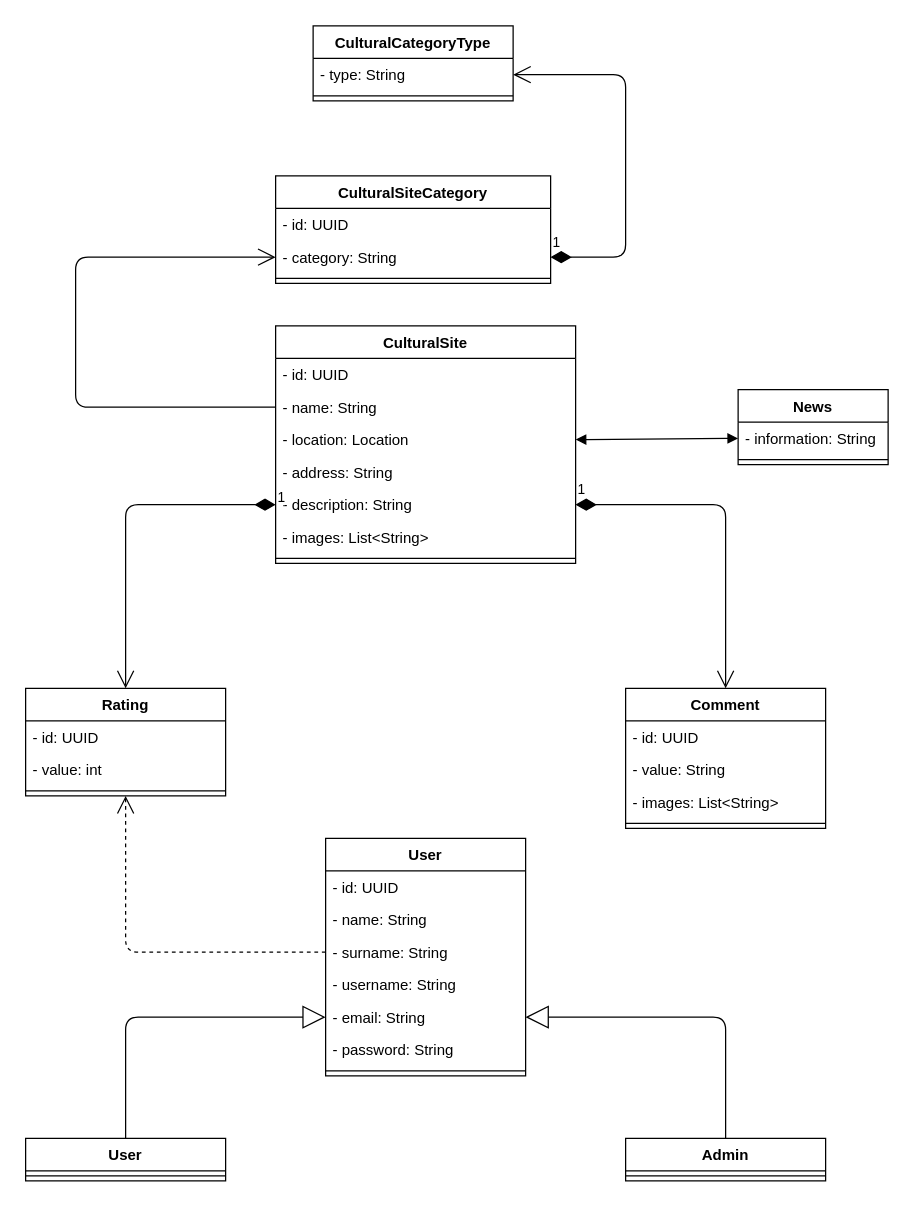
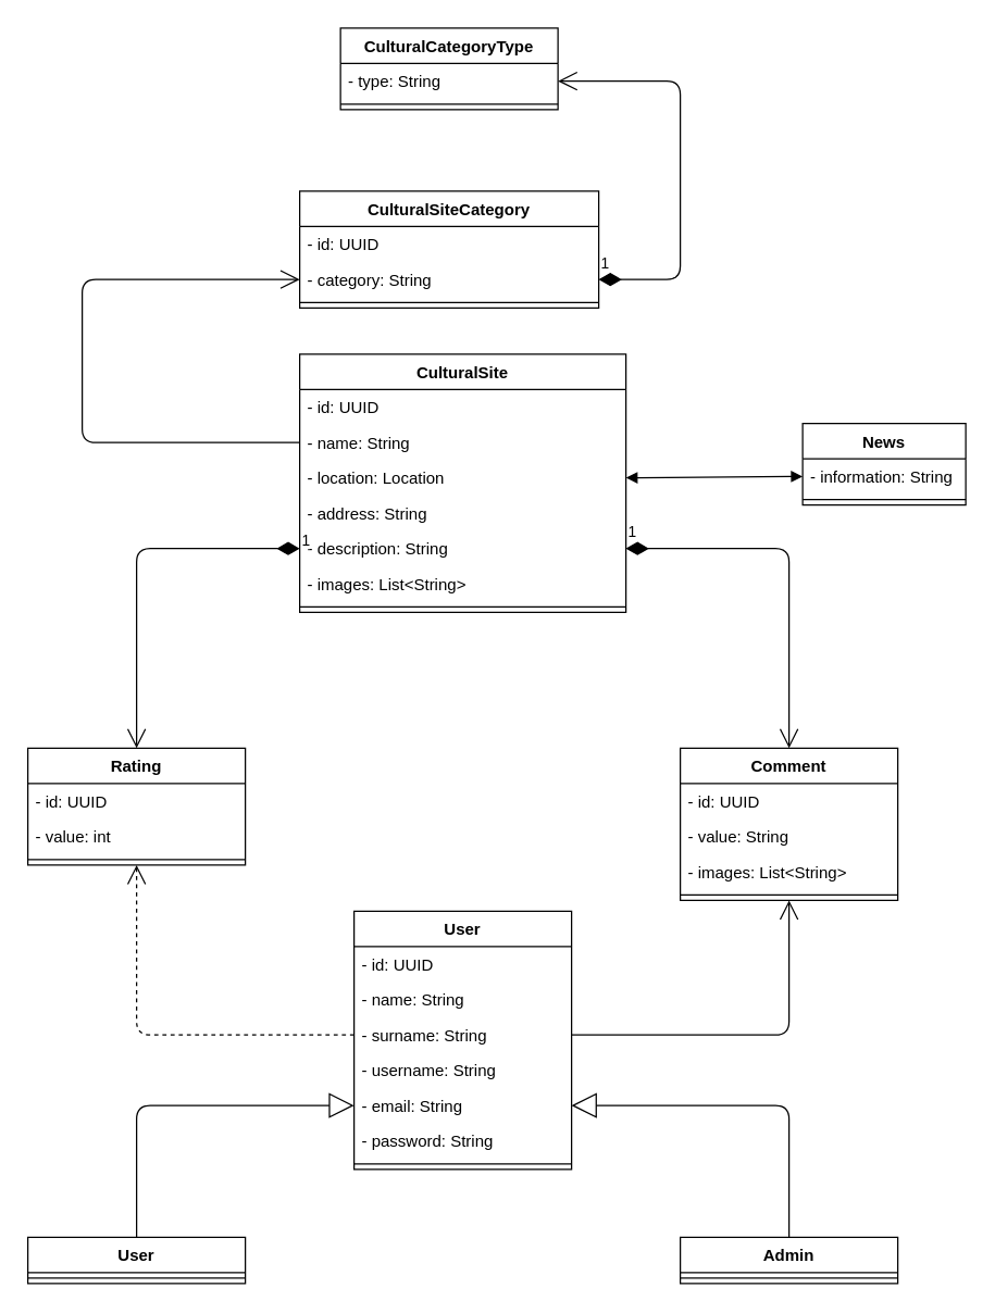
  <mxCell id="0" />
  <mxCell id="1" parent="0" />
  <mxCell id="2" value="CulturalSite" style="swimlane;fontStyle=1;align=center;verticalAlign=top;childLayout=stackLayout;horizontal=1;startSize=26;horizontalStack=0;resizeParent=1;resizeParentMax=0;resizeLast=0;collapsible=1;marginBottom=0;" parent="1" vertex="1"><mxGeometry x="220" y="260" width="240" height="190" as="geometry" /></mxCell>
  <mxCell id="3" value="- id: UUID" style="text;strokeColor=none;fillColor=none;align=left;verticalAlign=top;spacingLeft=4;spacingRight=4;overflow=hidden;rotatable=0;points=[[0,0.5],[1,0.5]];portConstraint=eastwest;" parent="2" vertex="1"><mxGeometry y="26" width="240" height="26" as="geometry" /></mxCell>
  <mxCell id="4" value="- name: String" style="text;strokeColor=none;fillColor=none;align=left;verticalAlign=top;spacingLeft=4;spacingRight=4;overflow=hidden;rotatable=0;points=[[0,0.5],[1,0.5]];portConstraint=eastwest;" parent="2" vertex="1"><mxGeometry y="52" width="240" height="26" as="geometry" /></mxCell>
  <mxCell id="5" value="- location: Location" style="text;strokeColor=none;fillColor=none;align=left;verticalAlign=top;spacingLeft=4;spacingRight=4;overflow=hidden;rotatable=0;points=[[0,0.5],[1,0.5]];portConstraint=eastwest;" parent="2" vertex="1"><mxGeometry y="78" width="240" height="26" as="geometry" /></mxCell>
  <mxCell id="6" value="- address: String" style="text;strokeColor=none;fillColor=none;align=left;verticalAlign=top;spacingLeft=4;spacingRight=4;overflow=hidden;rotatable=0;points=[[0,0.5],[1,0.5]];portConstraint=eastwest;" parent="2" vertex="1"><mxGeometry y="104" width="240" height="26" as="geometry" /></mxCell>
  <mxCell id="7" value="- description: String" style="text;strokeColor=none;fillColor=none;align=left;verticalAlign=top;spacingLeft=4;spacingRight=4;overflow=hidden;rotatable=0;points=[[0,0.5],[1,0.5]];portConstraint=eastwest;" parent="2" vertex="1"><mxGeometry y="130" width="240" height="26" as="geometry" /></mxCell>
  <mxCell id="8" value="- images: List&lt;String&gt;" style="text;strokeColor=none;fillColor=none;align=left;verticalAlign=top;spacingLeft=4;spacingRight=4;overflow=hidden;rotatable=0;points=[[0,0.5],[1,0.5]];portConstraint=eastwest;" parent="2" vertex="1"><mxGeometry y="156" width="240" height="26" as="geometry" /></mxCell>
  <mxCell id="9" value="" style="line;strokeWidth=1;fillColor=none;align=left;verticalAlign=middle;spacingTop=-1;spacingLeft=3;spacingRight=3;rotatable=0;labelPosition=right;points=[];portConstraint=eastwest;" parent="2" vertex="1"><mxGeometry y="182" width="240" height="8" as="geometry" /></mxCell>
  <mxCell id="10" value="CulturalSiteCategory" style="swimlane;fontStyle=1;align=center;verticalAlign=top;childLayout=stackLayout;horizontal=1;startSize=26;horizontalStack=0;resizeParent=1;resizeParentMax=0;resizeLast=0;collapsible=1;marginBottom=0;" parent="1" vertex="1"><mxGeometry x="220" y="140" width="220" height="86" as="geometry" /></mxCell>
  <mxCell id="11" value="- id: UUID" style="text;strokeColor=none;fillColor=none;align=left;verticalAlign=top;spacingLeft=4;spacingRight=4;overflow=hidden;rotatable=0;points=[[0,0.5],[1,0.5]];portConstraint=eastwest;" vertex="1" parent="10"><mxGeometry y="26" width="220" height="26" as="geometry" /></mxCell>
  <mxCell id="12" value="- category: String" style="text;strokeColor=none;fillColor=none;align=left;verticalAlign=top;spacingLeft=4;spacingRight=4;overflow=hidden;rotatable=0;points=[[0,0.5],[1,0.5]];portConstraint=eastwest;" parent="10" vertex="1"><mxGeometry y="52" width="220" height="26" as="geometry" /></mxCell>
  <mxCell id="13" value="" style="line;strokeWidth=1;fillColor=none;align=left;verticalAlign=middle;spacingTop=-1;spacingLeft=3;spacingRight=3;rotatable=0;labelPosition=right;points=[];portConstraint=eastwest;" parent="10" vertex="1"><mxGeometry y="78" width="220" height="8" as="geometry" /></mxCell>
  <mxCell id="14" value="Rating" style="swimlane;fontStyle=1;align=center;verticalAlign=top;childLayout=stackLayout;horizontal=1;startSize=26;horizontalStack=0;resizeParent=1;resizeParentMax=0;resizeLast=0;collapsible=1;marginBottom=0;" parent="1" vertex="1"><mxGeometry x="20" y="550" width="160" height="86" as="geometry" /></mxCell>
  <mxCell id="15" value="- id: UUID" style="text;strokeColor=none;fillColor=none;align=left;verticalAlign=top;spacingLeft=4;spacingRight=4;overflow=hidden;rotatable=0;points=[[0,0.5],[1,0.5]];portConstraint=eastwest;" parent="14" vertex="1"><mxGeometry y="26" width="160" height="26" as="geometry" /></mxCell>
  <mxCell id="16" value="- value: int" style="text;strokeColor=none;fillColor=none;align=left;verticalAlign=top;spacingLeft=4;spacingRight=4;overflow=hidden;rotatable=0;points=[[0,0.5],[1,0.5]];portConstraint=eastwest;" parent="14" vertex="1"><mxGeometry y="52" width="160" height="26" as="geometry" /></mxCell>
  <mxCell id="17" value="" style="line;strokeWidth=1;fillColor=none;align=left;verticalAlign=middle;spacingTop=-1;spacingLeft=3;spacingRight=3;rotatable=0;labelPosition=right;points=[];portConstraint=eastwest;" parent="14" vertex="1"><mxGeometry y="78" width="160" height="8" as="geometry" /></mxCell>
  <mxCell id="18" value="1" style="endArrow=open;html=1;endSize=12;startArrow=diamondThin;startSize=14;startFill=1;edgeStyle=orthogonalEdgeStyle;align=left;verticalAlign=bottom;exitX=0;exitY=0.5;exitDx=0;exitDy=0;entryX=0.5;entryY=0;entryDx=0;entryDy=0;" parent="1" source="7" target="14" edge="1"><mxGeometry x="-1" y="3" relative="1" as="geometry"><mxPoint x="210" y="455" as="sourcePoint" /><mxPoint x="210" y="610" as="targetPoint" /></mxGeometry></mxCell>
  <mxCell id="19" value="Comment" style="swimlane;fontStyle=1;align=center;verticalAlign=top;childLayout=stackLayout;horizontal=1;startSize=26;horizontalStack=0;resizeParent=1;resizeParentMax=0;resizeLast=0;collapsible=1;marginBottom=0;" parent="1" vertex="1"><mxGeometry x="500" y="550" width="160" height="112" as="geometry" /></mxCell>
  <mxCell id="20" value="- id: UUID" style="text;strokeColor=none;fillColor=none;align=left;verticalAlign=top;spacingLeft=4;spacingRight=4;overflow=hidden;rotatable=0;points=[[0,0.5],[1,0.5]];portConstraint=eastwest;" parent="19" vertex="1"><mxGeometry y="26" width="160" height="26" as="geometry" /></mxCell>
  <mxCell id="21" value="- value: String&#10;" style="text;strokeColor=none;fillColor=none;align=left;verticalAlign=top;spacingLeft=4;spacingRight=4;overflow=hidden;rotatable=0;points=[[0,0.5],[1,0.5]];portConstraint=eastwest;" parent="19" vertex="1"><mxGeometry y="52" width="160" height="26" as="geometry" /></mxCell>
  <mxCell id="22" value="- images: List&lt;String&gt;" style="text;strokeColor=none;fillColor=none;align=left;verticalAlign=top;spacingLeft=4;spacingRight=4;overflow=hidden;rotatable=0;points=[[0,0.5],[1,0.5]];portConstraint=eastwest;" parent="19" vertex="1"><mxGeometry y="78" width="160" height="26" as="geometry" /></mxCell>
  <mxCell id="23" value="" style="line;strokeWidth=1;fillColor=none;align=left;verticalAlign=middle;spacingTop=-1;spacingLeft=3;spacingRight=3;rotatable=0;labelPosition=right;points=[];portConstraint=eastwest;" parent="19" vertex="1"><mxGeometry y="104" width="160" height="8" as="geometry" /></mxCell>
  <mxCell id="24" value="1" style="endArrow=open;html=1;endSize=12;startArrow=diamondThin;startSize=14;startFill=1;edgeStyle=orthogonalEdgeStyle;align=left;verticalAlign=bottom;exitX=1;exitY=0.5;exitDx=0;exitDy=0;entryX=0.5;entryY=0;entryDx=0;entryDy=0;" parent="1" source="7" target="19" edge="1"><mxGeometry x="-1" y="3" relative="1" as="geometry"><mxPoint x="450" y="455" as="sourcePoint" /><mxPoint x="610" y="610" as="targetPoint" /></mxGeometry></mxCell>
  <mxCell id="25" value="User" style="swimlane;fontStyle=1;align=center;verticalAlign=top;childLayout=stackLayout;horizontal=1;startSize=26;horizontalStack=0;resizeParent=1;resizeParentMax=0;resizeLast=0;collapsible=1;marginBottom=0;" parent="1" vertex="1"><mxGeometry x="260" y="670" width="160" height="190" as="geometry" /></mxCell>
  <mxCell id="26" value="- id: UUID" style="text;strokeColor=none;fillColor=none;align=left;verticalAlign=top;spacingLeft=4;spacingRight=4;overflow=hidden;rotatable=0;points=[[0,0.5],[1,0.5]];portConstraint=eastwest;" parent="25" vertex="1"><mxGeometry y="26" width="160" height="26" as="geometry" /></mxCell>
  <mxCell id="27" value="- name: String" style="text;strokeColor=none;fillColor=none;align=left;verticalAlign=top;spacingLeft=4;spacingRight=4;overflow=hidden;rotatable=0;points=[[0,0.5],[1,0.5]];portConstraint=eastwest;" parent="25" vertex="1"><mxGeometry y="52" width="160" height="26" as="geometry" /></mxCell>
  <mxCell id="28" value="- surname: String" style="text;strokeColor=none;fillColor=none;align=left;verticalAlign=top;spacingLeft=4;spacingRight=4;overflow=hidden;rotatable=0;points=[[0,0.5],[1,0.5]];portConstraint=eastwest;" parent="25" vertex="1"><mxGeometry y="78" width="160" height="26" as="geometry" /></mxCell>
  <mxCell id="29" value="- username: String" style="text;strokeColor=none;fillColor=none;align=left;verticalAlign=top;spacingLeft=4;spacingRight=4;overflow=hidden;rotatable=0;points=[[0,0.5],[1,0.5]];portConstraint=eastwest;" parent="25" vertex="1"><mxGeometry y="104" width="160" height="26" as="geometry" /></mxCell>
  <mxCell id="30" value="- email: String" style="text;strokeColor=none;fillColor=none;align=left;verticalAlign=top;spacingLeft=4;spacingRight=4;overflow=hidden;rotatable=0;points=[[0,0.5],[1,0.5]];portConstraint=eastwest;" parent="25" vertex="1"><mxGeometry y="130" width="160" height="26" as="geometry" /></mxCell>
  <mxCell id="31" value="- password: String" style="text;strokeColor=none;fillColor=none;align=left;verticalAlign=top;spacingLeft=4;spacingRight=4;overflow=hidden;rotatable=0;points=[[0,0.5],[1,0.5]];portConstraint=eastwest;" parent="25" vertex="1"><mxGeometry y="156" width="160" height="26" as="geometry" /></mxCell>
  <mxCell id="32" value="" style="line;strokeWidth=1;fillColor=none;align=left;verticalAlign=middle;spacingTop=-1;spacingLeft=3;spacingRight=3;rotatable=0;labelPosition=right;points=[];portConstraint=eastwest;" parent="25" vertex="1"><mxGeometry y="182" width="160" height="8" as="geometry" /></mxCell>
  <mxCell id="33" value="News" style="swimlane;fontStyle=1;align=center;verticalAlign=top;childLayout=stackLayout;horizontal=1;startSize=26;horizontalStack=0;resizeParent=1;resizeParentMax=0;resizeLast=0;collapsible=1;marginBottom=0;" parent="1" vertex="1"><mxGeometry x="590" y="311" width="120" height="60" as="geometry" /></mxCell>
  <mxCell id="34" value="- information: String" style="text;strokeColor=none;fillColor=none;align=left;verticalAlign=top;spacingLeft=4;spacingRight=4;overflow=hidden;rotatable=0;points=[[0,0.5],[1,0.5]];portConstraint=eastwest;" parent="33" vertex="1"><mxGeometry y="26" width="120" height="26" as="geometry" /></mxCell>
  <mxCell id="35" value="" style="line;strokeWidth=1;fillColor=none;align=left;verticalAlign=middle;spacingTop=-1;spacingLeft=3;spacingRight=3;rotatable=0;labelPosition=right;points=[];portConstraint=eastwest;" parent="33" vertex="1"><mxGeometry y="52" width="120" height="8" as="geometry" /></mxCell>
  <mxCell id="36" value="" style="endArrow=block;startArrow=block;endFill=1;startFill=1;html=1;exitX=1;exitY=0.5;exitDx=0;exitDy=0;entryX=0;entryY=0.5;entryDx=0;entryDy=0;" parent="1" target="34" edge="1" source="5"><mxGeometry width="160" relative="1" as="geometry"><mxPoint x="490" y="354.5" as="sourcePoint" /><mxPoint x="570" y="350" as="targetPoint" /></mxGeometry></mxCell>
  <mxCell id="37" value="CulturalCategoryType" style="swimlane;fontStyle=1;align=center;verticalAlign=top;childLayout=stackLayout;horizontal=1;startSize=26;horizontalStack=0;resizeParent=1;resizeParentMax=0;resizeLast=0;collapsible=1;marginBottom=0;" vertex="1" parent="1"><mxGeometry x="250" y="20" width="160" height="60" as="geometry" /></mxCell>
  <mxCell id="38" value="- type: String" style="text;strokeColor=none;fillColor=none;align=left;verticalAlign=top;spacingLeft=4;spacingRight=4;overflow=hidden;rotatable=0;points=[[0,0.5],[1,0.5]];portConstraint=eastwest;" vertex="1" parent="37"><mxGeometry y="26" width="160" height="26" as="geometry" /></mxCell>
  <mxCell id="39" value="" style="line;strokeWidth=1;fillColor=none;align=left;verticalAlign=middle;spacingTop=-1;spacingLeft=3;spacingRight=3;rotatable=0;labelPosition=right;points=[];portConstraint=eastwest;" vertex="1" parent="37"><mxGeometry y="52" width="160" height="8" as="geometry" /></mxCell>
  <mxCell id="40" value="" style="endArrow=open;endFill=1;endSize=12;html=1;entryX=0;entryY=0.5;entryDx=0;entryDy=0;exitX=0;exitY=0.5;exitDx=0;exitDy=0;" edge="1" parent="1" source="4" target="12"><mxGeometry width="160" relative="1" as="geometry"><mxPoint x="260" y="260" as="sourcePoint" /><mxPoint x="490" y="111" as="targetPoint" /><Array as="points"><mxPoint x="60" y="325" /><mxPoint x="60" y="205" /></Array></mxGeometry></mxCell>
  <mxCell id="41" value="1" style="endArrow=open;html=1;endSize=12;startArrow=diamondThin;startSize=14;startFill=1;edgeStyle=orthogonalEdgeStyle;align=left;verticalAlign=bottom;exitX=1;exitY=0.5;exitDx=0;exitDy=0;entryX=1;entryY=0.5;entryDx=0;entryDy=0;" edge="1" parent="1" source="12" target="38"><mxGeometry x="-1" y="3" relative="1" as="geometry"><mxPoint x="530" y="182.5" as="sourcePoint" /><mxPoint x="690" y="182.5" as="targetPoint" /><Array as="points"><mxPoint x="500" y="205" /><mxPoint x="500" y="59" /></Array></mxGeometry></mxCell>
  <mxCell id="42" value="" style="endArrow=open;endFill=1;endSize=12;html=1;exitX=0;exitY=0.5;exitDx=0;exitDy=0;entryX=0.5;entryY=1;entryDx=0;entryDy=0;dashed=1;" edge="1" parent="1" source="28" target="14"><mxGeometry width="160" relative="1" as="geometry"><mxPoint x="270" y="640" as="sourcePoint" /><mxPoint x="430" y="640" as="targetPoint" /><Array as="points"><mxPoint x="100" y="761" /></Array></mxGeometry></mxCell>
+ <mxCell id="43" value="" style="endArrow=open;endFill=1;endSize=12;html=1;exitX=1;exitY=0.5;exitDx=0;exitDy=0;entryX=0.5;entryY=1;entryDx=0;entryDy=0;" edge="1" parent="1" source="28" target="19"><mxGeometry width="160" relative="1" as="geometry"><mxPoint x="490" y="760" as="sourcePoint" /><mxPoint x="650" y="760" as="targetPoint" /><Array as="points"><mxPoint x="580" y="761" /></Array></mxGeometry></mxCell>
  <mxCell id="44" value="User" style="swimlane;fontStyle=1;align=center;verticalAlign=top;childLayout=stackLayout;horizontal=1;startSize=26;horizontalStack=0;resizeParent=1;resizeParentMax=0;resizeLast=0;collapsible=1;marginBottom=0;" vertex="1" parent="1"><mxGeometry x="20" y="910" width="160" height="34" as="geometry" /></mxCell>
  <mxCell id="45" value="" style="line;strokeWidth=1;fillColor=none;align=left;verticalAlign=middle;spacingTop=-1;spacingLeft=3;spacingRight=3;rotatable=0;labelPosition=right;points=[];portConstraint=eastwest;" vertex="1" parent="44"><mxGeometry y="26" width="160" height="8" as="geometry" /></mxCell>
  <mxCell id="46" value="Admin" style="swimlane;fontStyle=1;align=center;verticalAlign=top;childLayout=stackLayout;horizontal=1;startSize=26;horizontalStack=0;resizeParent=1;resizeParentMax=0;resizeLast=0;collapsible=1;marginBottom=0;" vertex="1" parent="1"><mxGeometry x="500" y="910" width="160" height="34" as="geometry" /></mxCell>
  <mxCell id="47" value="" style="line;strokeWidth=1;fillColor=none;align=left;verticalAlign=middle;spacingTop=-1;spacingLeft=3;spacingRight=3;rotatable=0;labelPosition=right;points=[];portConstraint=eastwest;" vertex="1" parent="46"><mxGeometry y="26" width="160" height="8" as="geometry" /></mxCell>
  <mxCell id="48" value="" style="endArrow=block;endSize=16;endFill=0;html=1;entryX=0;entryY=0.5;entryDx=0;entryDy=0;exitX=0.5;exitY=0;exitDx=0;exitDy=0;" edge="1" parent="1" source="44" target="30"><mxGeometry width="160" relative="1" as="geometry"><mxPoint x="50" y="820" as="sourcePoint" /><mxPoint x="210" y="820" as="targetPoint" /><Array as="points"><mxPoint x="100" y="813" /></Array></mxGeometry></mxCell>
  <mxCell id="49" value="" style="endArrow=block;endSize=16;endFill=0;html=1;entryX=1;entryY=0.5;entryDx=0;entryDy=0;exitX=0.5;exitY=0;exitDx=0;exitDy=0;" edge="1" parent="1" source="46" target="30"><mxGeometry width="160" relative="1" as="geometry"><mxPoint x="560" y="820" as="sourcePoint" /><mxPoint x="720" y="820" as="targetPoint" /><Array as="points"><mxPoint x="580" y="813" /></Array></mxGeometry></mxCell>
